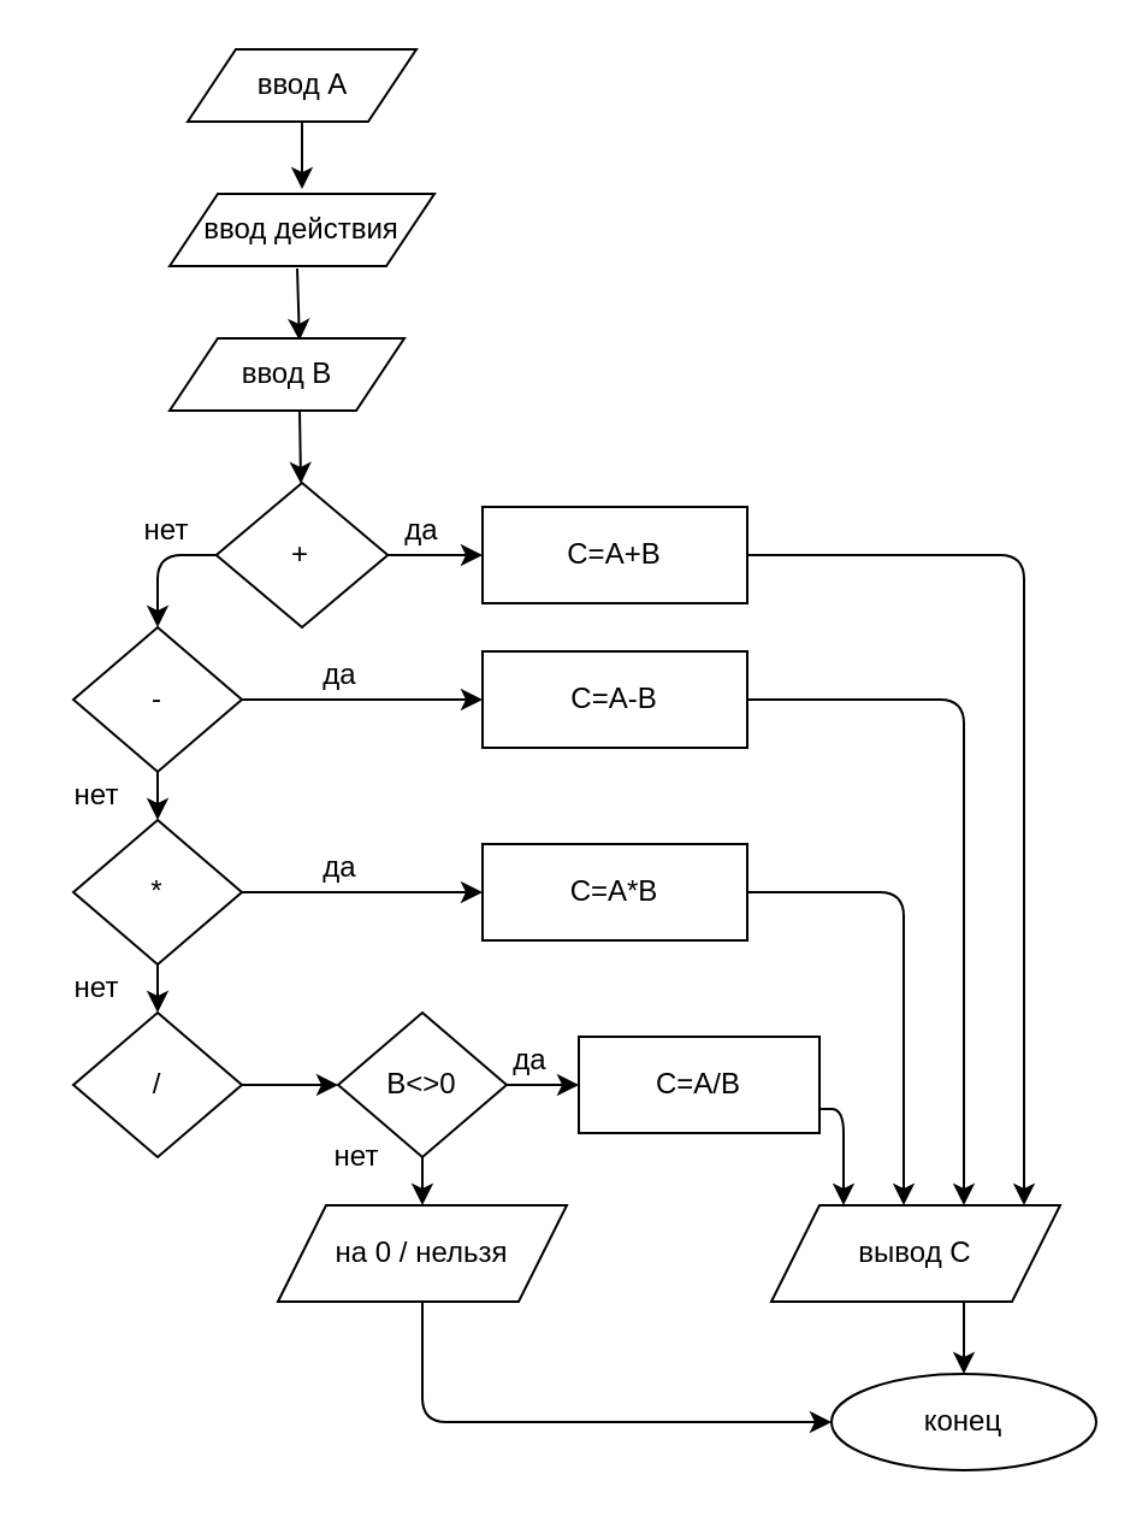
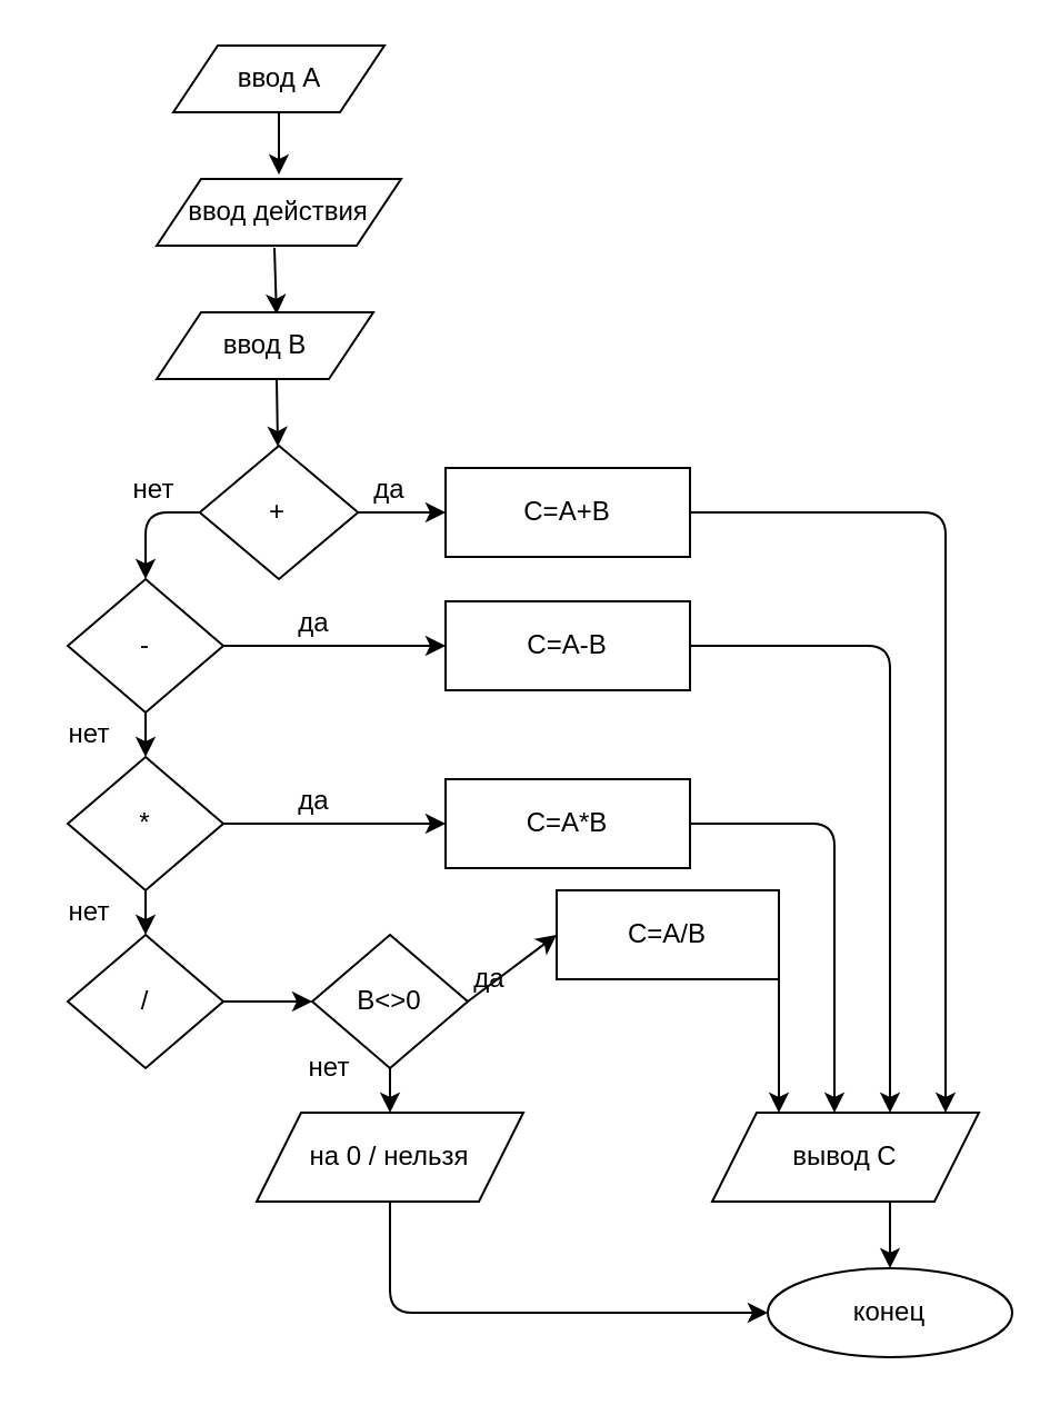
  <mxCell id="0" />
  <mxCell id="1" parent="0" />
  <mxCell id="2" value="ввод A" style="shape=parallelogram;perimeter=parallelogramPerimeter;whiteSpace=wrap;html=1;fixedSize=1;" vertex="1" parent="1"><mxGeometry x="77.5" y="20" width="95" height="30" as="geometry" /></mxCell>
  <mxCell id="3" value="ввод действия" style="shape=parallelogram;perimeter=parallelogramPerimeter;whiteSpace=wrap;html=1;fixedSize=1;" vertex="1" parent="1"><mxGeometry x="70" y="80" width="110" height="30" as="geometry" /></mxCell>
  <mxCell id="4" value="" style="endArrow=classic;html=1;exitX=0.5;exitY=1;exitDx=0;exitDy=0;" edge="1" parent="1" source="2"><mxGeometry width="50" height="50" relative="1" as="geometry"><mxPoint x="390" y="270" as="sourcePoint" /><mxPoint x="125" y="78" as="targetPoint" /></mxGeometry></mxCell>
  <mxCell id="5" value="" style="endArrow=classic;html=1;" edge="1" parent="1"><mxGeometry width="50" height="50" relative="1" as="geometry"><mxPoint x="123" y="111" as="sourcePoint" /><mxPoint x="123.935" y="140.932" as="targetPoint" /></mxGeometry></mxCell>
  <mxCell id="6" value="ввод B" style="shape=parallelogram;perimeter=parallelogramPerimeter;whiteSpace=wrap;html=1;fixedSize=1;" vertex="1" parent="1"><mxGeometry x="70" y="140" width="97.5" height="30" as="geometry" /></mxCell>
  <mxCell id="7" value="+" style="rhombus;whiteSpace=wrap;html=1;" vertex="1" parent="1"><mxGeometry x="89.38" y="200" width="71.25" height="60" as="geometry" /></mxCell>
  <mxCell id="8" value="C=A+B" style="rounded=0;whiteSpace=wrap;html=1;" vertex="1" parent="1"><mxGeometry x="200" y="210" width="110" height="40" as="geometry" /></mxCell>
  <mxCell id="9" value="-" style="rhombus;whiteSpace=wrap;html=1;" vertex="1" parent="1"><mxGeometry x="30" y="260" width="70" height="60" as="geometry" /></mxCell>
  <mxCell id="10" value="C=A-B" style="rounded=0;whiteSpace=wrap;html=1;" vertex="1" parent="1"><mxGeometry x="200" y="270" width="110" height="40" as="geometry" /></mxCell>
  <mxCell id="11" value="*" style="rhombus;whiteSpace=wrap;html=1;" vertex="1" parent="1"><mxGeometry x="30" y="340" width="70" height="60" as="geometry" /></mxCell>
  <mxCell id="12" value="C=A*B" style="rounded=0;whiteSpace=wrap;html=1;" vertex="1" parent="1"><mxGeometry x="200" y="350" width="110" height="40" as="geometry" /></mxCell>
  <mxCell id="13" value="/" style="rhombus;whiteSpace=wrap;html=1;" vertex="1" parent="1"><mxGeometry x="30" y="420" width="70" height="60" as="geometry" /></mxCell>
  <mxCell id="14" value="B&amp;lt;&amp;gt;0" style="rhombus;whiteSpace=wrap;html=1;" vertex="1" parent="1"><mxGeometry x="140" y="420" width="70" height="60" as="geometry" /></mxCell>
- <mxCell id="15" value="C=A/B" style="rounded=0;whiteSpace=wrap;html=1;" vertex="1" parent="1"><mxGeometry x="240" y="430" width="100" height="40" as="geometry" /></mxCell>
+ <mxCell id="15" value="C=A/B" style="rounded=0;whiteSpace=wrap;html=1;" vertex="1" parent="1"><mxGeometry x="250" y="400" width="100" height="40" as="geometry" /></mxCell>
  <mxCell id="16" value="" style="endArrow=classic;html=1;" edge="1" parent="1" target="7"><mxGeometry width="50" height="50" relative="1" as="geometry"><mxPoint x="124" y="170" as="sourcePoint" /><mxPoint x="440" y="420" as="targetPoint" /></mxGeometry></mxCell>
  <mxCell id="17" value="" style="endArrow=classic;html=1;exitX=1;exitY=0.5;exitDx=0;exitDy=0;entryX=0;entryY=0.5;entryDx=0;entryDy=0;" edge="1" parent="1" source="7" target="8"><mxGeometry width="50" height="50" relative="1" as="geometry"><mxPoint x="390" y="470" as="sourcePoint" /><mxPoint x="440" y="420" as="targetPoint" /></mxGeometry></mxCell>
  <mxCell id="18" value="" style="endArrow=classic;html=1;exitX=0;exitY=0.5;exitDx=0;exitDy=0;entryX=0.5;entryY=0;entryDx=0;entryDy=0;" edge="1" parent="1" source="7" target="9"><mxGeometry width="50" height="50" relative="1" as="geometry"><mxPoint x="390" y="470" as="sourcePoint" /><mxPoint x="440" y="420" as="targetPoint" /><Array as="points"><mxPoint x="65" y="230" /></Array></mxGeometry></mxCell>
  <mxCell id="19" value="" style="endArrow=classic;html=1;exitX=1;exitY=0.5;exitDx=0;exitDy=0;entryX=0;entryY=0.5;entryDx=0;entryDy=0;" edge="1" parent="1" source="9" target="10"><mxGeometry width="50" height="50" relative="1" as="geometry"><mxPoint x="390" y="470" as="sourcePoint" /><mxPoint x="440" y="420" as="targetPoint" /></mxGeometry></mxCell>
  <mxCell id="20" value="" style="endArrow=classic;html=1;exitX=1;exitY=0.5;exitDx=0;exitDy=0;entryX=0;entryY=0.5;entryDx=0;entryDy=0;" edge="1" parent="1" source="11" target="12"><mxGeometry width="50" height="50" relative="1" as="geometry"><mxPoint x="390" y="470" as="sourcePoint" /><mxPoint x="440" y="420" as="targetPoint" /></mxGeometry></mxCell>
  <mxCell id="21" value="" style="endArrow=classic;html=1;exitX=0.5;exitY=1;exitDx=0;exitDy=0;" edge="1" parent="1" source="9" target="11"><mxGeometry width="50" height="50" relative="1" as="geometry"><mxPoint x="390" y="470" as="sourcePoint" /><mxPoint x="440" y="420" as="targetPoint" /></mxGeometry></mxCell>
  <mxCell id="22" value="" style="endArrow=classic;html=1;exitX=0.5;exitY=1;exitDx=0;exitDy=0;" edge="1" parent="1" source="11" target="13"><mxGeometry width="50" height="50" relative="1" as="geometry"><mxPoint x="390" y="470" as="sourcePoint" /><mxPoint x="440" y="420" as="targetPoint" /></mxGeometry></mxCell>
  <mxCell id="23" value="" style="endArrow=classic;html=1;exitX=1;exitY=0.5;exitDx=0;exitDy=0;entryX=0;entryY=0.5;entryDx=0;entryDy=0;" edge="1" parent="1" source="13" target="14"><mxGeometry width="50" height="50" relative="1" as="geometry"><mxPoint x="390" y="470" as="sourcePoint" /><mxPoint x="440" y="420" as="targetPoint" /></mxGeometry></mxCell>
  <mxCell id="24" value="" style="endArrow=classic;html=1;exitX=1;exitY=0.5;exitDx=0;exitDy=0;entryX=0;entryY=0.5;entryDx=0;entryDy=0;" edge="1" parent="1" source="14" target="15"><mxGeometry width="50" height="50" relative="1" as="geometry"><mxPoint x="390" y="470" as="sourcePoint" /><mxPoint x="440" y="420" as="targetPoint" /></mxGeometry></mxCell>
  <mxCell id="25" value="" style="endArrow=classic;html=1;exitX=1;exitY=0.75;exitDx=0;exitDy=0;entryX=0;entryY=0;entryDx=0;entryDy=0;" edge="1" parent="1" source="15"><mxGeometry width="50" height="50" relative="1" as="geometry"><mxPoint x="390" y="470" as="sourcePoint" /><mxPoint x="350" y="500" as="targetPoint" /><Array as="points"><mxPoint x="350" y="460" /></Array></mxGeometry></mxCell>
  <mxCell id="26" value="" style="endArrow=classic;html=1;exitX=1;exitY=0.5;exitDx=0;exitDy=0;entryX=0.25;entryY=0;entryDx=0;entryDy=0;" edge="1" parent="1" source="12"><mxGeometry width="50" height="50" relative="1" as="geometry"><mxPoint x="390" y="470" as="sourcePoint" /><mxPoint x="375" y="500" as="targetPoint" /><Array as="points"><mxPoint x="375" y="370" /></Array></mxGeometry></mxCell>
  <mxCell id="27" value="" style="endArrow=classic;html=1;exitX=1;exitY=0.5;exitDx=0;exitDy=0;entryX=0.5;entryY=0;entryDx=0;entryDy=0;" edge="1" parent="1" source="10"><mxGeometry width="50" height="50" relative="1" as="geometry"><mxPoint x="390" y="470" as="sourcePoint" /><mxPoint x="400" y="500" as="targetPoint" /><Array as="points"><mxPoint x="400" y="290" /></Array></mxGeometry></mxCell>
  <mxCell id="28" value="" style="endArrow=classic;html=1;exitX=1;exitY=0.5;exitDx=0;exitDy=0;entryX=0.75;entryY=0;entryDx=0;entryDy=0;" edge="1" parent="1" source="8"><mxGeometry width="50" height="50" relative="1" as="geometry"><mxPoint x="390" y="470" as="sourcePoint" /><mxPoint x="425" y="500" as="targetPoint" /><Array as="points"><mxPoint x="425" y="230" /></Array></mxGeometry></mxCell>
  <mxCell id="29" value="конец" style="ellipse;whiteSpace=wrap;html=1;" vertex="1" parent="1"><mxGeometry x="345" y="570" width="110" height="40" as="geometry" /></mxCell>
  <mxCell id="30" value="" style="endArrow=classic;html=1;exitX=0.5;exitY=1;exitDx=0;exitDy=0;" edge="1" parent="1" target="29"><mxGeometry width="50" height="50" relative="1" as="geometry"><mxPoint x="400" y="540" as="sourcePoint" /><mxPoint x="440" y="420" as="targetPoint" /></mxGeometry></mxCell>
  <mxCell id="31" value="вывод С" style="shape=parallelogram;perimeter=parallelogramPerimeter;whiteSpace=wrap;html=1;fixedSize=1;" vertex="1" parent="1"><mxGeometry x="320" y="500" width="120" height="40" as="geometry" /></mxCell>
  <mxCell id="32" value="на 0 / нельзя" style="shape=parallelogram;perimeter=parallelogramPerimeter;whiteSpace=wrap;html=1;fixedSize=1;" vertex="1" parent="1"><mxGeometry x="115" y="500" width="120" height="40" as="geometry" /></mxCell>
  <mxCell id="33" value="" style="endArrow=classic;html=1;exitX=0.5;exitY=1;exitDx=0;exitDy=0;entryX=0.5;entryY=0;entryDx=0;entryDy=0;" edge="1" parent="1" source="14" target="32"><mxGeometry width="50" height="50" relative="1" as="geometry"><mxPoint x="390" y="470" as="sourcePoint" /><mxPoint x="440" y="420" as="targetPoint" /></mxGeometry></mxCell>
  <mxCell id="34" value="" style="endArrow=classic;html=1;exitX=0.5;exitY=1;exitDx=0;exitDy=0;entryX=0;entryY=0.5;entryDx=0;entryDy=0;" edge="1" parent="1" source="32" target="29"><mxGeometry width="50" height="50" relative="1" as="geometry"><mxPoint x="390" y="470" as="sourcePoint" /><mxPoint x="440" y="420" as="targetPoint" /><Array as="points"><mxPoint x="175" y="590" /></Array></mxGeometry></mxCell>
  <mxCell id="35" value="да" style="text;html=1;strokeColor=none;fillColor=none;align=center;verticalAlign=middle;whiteSpace=wrap;rounded=0;" vertex="1" parent="1"><mxGeometry x="155" y="210" width="40" height="20" as="geometry" /></mxCell>
  <mxCell id="36" value="нет" style="text;html=1;strokeColor=none;fillColor=none;align=center;verticalAlign=middle;whiteSpace=wrap;rounded=0;" vertex="1" parent="1"><mxGeometry x="49.38" y="210" width="40" height="20" as="geometry" /></mxCell>
  <mxCell id="37" value="да" style="text;html=1;strokeColor=none;fillColor=none;align=center;verticalAlign=middle;whiteSpace=wrap;rounded=0;" vertex="1" parent="1"><mxGeometry x="120.63" y="270" width="40" height="20" as="geometry" /></mxCell>
  <mxCell id="38" value="нет" style="text;html=1;strokeColor=none;fillColor=none;align=center;verticalAlign=middle;whiteSpace=wrap;rounded=0;" vertex="1" parent="1"><mxGeometry x="20" y="320" width="40" height="20" as="geometry" /></mxCell>
  <mxCell id="39" value="да" style="text;html=1;strokeColor=none;fillColor=none;align=center;verticalAlign=middle;whiteSpace=wrap;rounded=0;" vertex="1" parent="1"><mxGeometry x="120.63" y="350" width="40" height="20" as="geometry" /></mxCell>
  <mxCell id="40" value="нет" style="text;html=1;strokeColor=none;fillColor=none;align=center;verticalAlign=middle;whiteSpace=wrap;rounded=0;" vertex="1" parent="1"><mxGeometry x="20" y="400" width="40" height="20" as="geometry" /></mxCell>
  <mxCell id="41" value="да" style="text;html=1;strokeColor=none;fillColor=none;align=center;verticalAlign=middle;whiteSpace=wrap;rounded=0;" vertex="1" parent="1"><mxGeometry x="200" y="430" width="40" height="20" as="geometry" /></mxCell>
  <mxCell id="42" value="нет" style="text;html=1;strokeColor=none;fillColor=none;align=center;verticalAlign=middle;whiteSpace=wrap;rounded=0;" vertex="1" parent="1"><mxGeometry x="127.5" y="470" width="40" height="20" as="geometry" /></mxCell>
